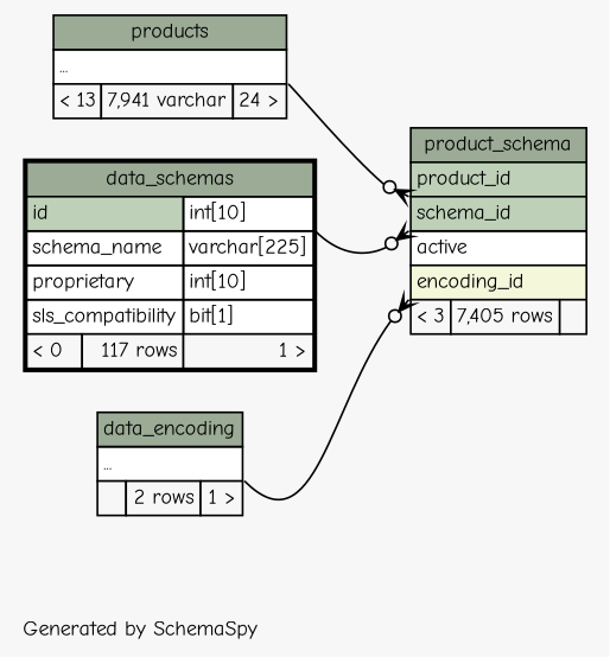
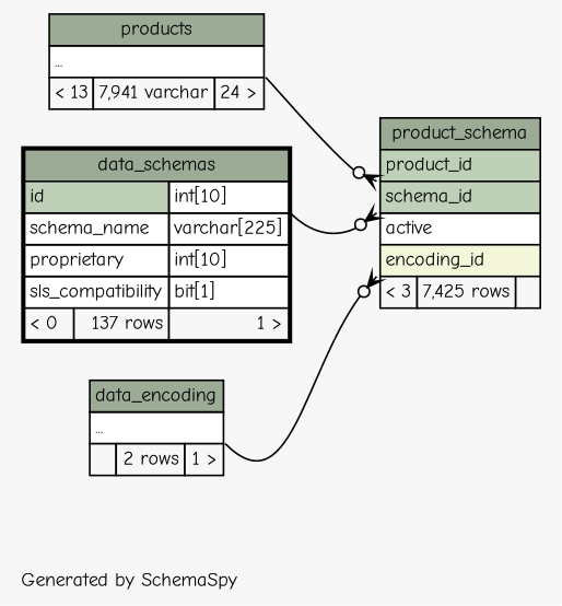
  digraph {
    bgcolor="#f7f7f7"
    fontname="Comic Neue"
    fontsize=11
    label="\nGenerated by SchemaSpy"
    labeljust=l
    nodesep=0.18
    rankdir=RL
    ranksep=0.46
    node [fontname="Comic Neue" fontsize=11 shape=plaintext]
    edge [arrowhead=none arrowsize=0.8 arrowtail=crowodot dir=back fontname="Comic Neue" headport="elipses:se"]
-   n1 [label=<     <TABLE BORDER="0" CELLBORDER="1" CELLSPACING="0" BGCOLOR="#ffffff">       <TR><TD COLSPAN="3" BGCOLOR="#9bab96" ALIGN="CENTER">product_schema</TD></TR>       <TR><TD PORT="product_id" COLSPAN="3" BGCOLOR="#bed1b8" ALIGN="LEFT">product_id</TD></TR>       <TR><TD PORT="schema_id" COLSPAN="3" BGCOLOR="#bed1b8" ALIGN="LEFT">schema_id</TD></TR>       <TR><TD PORT="active" COLSPAN="3" ALIGN="LEFT">active</TD></TR>       <TR><TD PORT="encoding_id" COLSPAN="3" BGCOLOR="#f4f7da" ALIGN="LEFT">encoding_id</TD></TR>       <TR><TD ALIGN="LEFT" BGCOLOR="#f7f7f7">&lt; 3</TD><TD ALIGN="RIGHT" BGCOLOR="#f7f7f7">7,405 rows</TD><TD ALIGN="RIGHT" BGCOLOR="#f7f7f7">  </TD></TR>     </TABLE>>]
+   n1 [label=<     <TABLE BORDER="0" CELLBORDER="1" CELLSPACING="0" BGCOLOR="#ffffff">       <TR><TD COLSPAN="3" BGCOLOR="#9bab96" ALIGN="CENTER">product_schema</TD></TR>       <TR><TD PORT="product_id" COLSPAN="3" BGCOLOR="#bed1b8" ALIGN="LEFT">product_id</TD></TR>       <TR><TD PORT="schema_id" COLSPAN="3" BGCOLOR="#bed1b8" ALIGN="LEFT">schema_id</TD></TR>       <TR><TD PORT="active" COLSPAN="3" ALIGN="LEFT">active</TD></TR>       <TR><TD PORT="encoding_id" COLSPAN="3" BGCOLOR="#f4f7da" ALIGN="LEFT">encoding_id</TD></TR>       <TR><TD ALIGN="LEFT" BGCOLOR="#f7f7f7">&lt; 3</TD><TD ALIGN="RIGHT" BGCOLOR="#f7f7f7">7,425 rows</TD><TD ALIGN="RIGHT" BGCOLOR="#f7f7f7">  </TD></TR>     </TABLE>>]
    n2 [label=<     <TABLE BORDER="0" CELLBORDER="1" CELLSPACING="0" BGCOLOR="#ffffff">       <TR><TD COLSPAN="3" BGCOLOR="#9bab96" ALIGN="CENTER">data_encoding</TD></TR>       <TR><TD PORT="elipses" COLSPAN="3" ALIGN="LEFT">...</TD></TR>       <TR><TD ALIGN="LEFT" BGCOLOR="#f7f7f7">  </TD><TD ALIGN="RIGHT" BGCOLOR="#f7f7f7">2 rows</TD><TD ALIGN="RIGHT" BGCOLOR="#f7f7f7">1 &gt;</TD></TR>     </TABLE>>]
    n3 [label=<     <TABLE BORDER="0" CELLBORDER="1" CELLSPACING="0" BGCOLOR="#ffffff">       <TR><TD COLSPAN="3" BGCOLOR="#9bab96" ALIGN="CENTER">products</TD></TR>       <TR><TD PORT="elipses" COLSPAN="3" ALIGN="LEFT">...</TD></TR>       <TR><TD ALIGN="LEFT" BGCOLOR="#f7f7f7">&lt; 13</TD><TD ALIGN="RIGHT" BGCOLOR="#f7f7f7">7,941 varchar</TD><TD ALIGN="RIGHT" BGCOLOR="#f7f7f7">24 &gt;</TD></TR>     </TABLE>>]
-   n4 [label=<     <TABLE BORDER="2" CELLBORDER="1" CELLSPACING="0" BGCOLOR="#ffffff">       <TR><TD COLSPAN="3" BGCOLOR="#9bab96" ALIGN="CENTER">data_schemas</TD></TR>       <TR><TD PORT="id" COLSPAN="2" BGCOLOR="#bed1b8" ALIGN="LEFT">id</TD><TD PORT="id.type" ALIGN="LEFT">int[10]</TD></TR>       <TR><TD PORT="schema_name" COLSPAN="2" ALIGN="LEFT">schema_name</TD><TD PORT="schema_name.type" ALIGN="LEFT">varchar[225]</TD></TR>       <TR><TD PORT="proprietary" COLSPAN="2" ALIGN="LEFT">proprietary</TD><TD PORT="proprietary.type" ALIGN="LEFT">int[10]</TD></TR>       <TR><TD PORT="sls_compatibility" COLSPAN="2" ALIGN="LEFT">sls_compatibility</TD><TD PORT="sls_compatibility.type" ALIGN="LEFT">bit[1]</TD></TR>       <TR><TD ALIGN="LEFT" BGCOLOR="#f7f7f7">&lt; 0</TD><TD ALIGN="RIGHT" BGCOLOR="#f7f7f7">117 rows</TD><TD ALIGN="RIGHT" BGCOLOR="#f7f7f7">1 &gt;</TD></TR>     </TABLE>>]
+   n4 [label=<     <TABLE BORDER="2" CELLBORDER="1" CELLSPACING="0" BGCOLOR="#ffffff">       <TR><TD COLSPAN="3" BGCOLOR="#9bab96" ALIGN="CENTER">data_schemas</TD></TR>       <TR><TD PORT="id" COLSPAN="2" BGCOLOR="#bed1b8" ALIGN="LEFT">id</TD><TD PORT="id.type" ALIGN="LEFT">int[10]</TD></TR>       <TR><TD PORT="schema_name" COLSPAN="2" ALIGN="LEFT">schema_name</TD><TD PORT="schema_name.type" ALIGN="LEFT">varchar[225]</TD></TR>       <TR><TD PORT="proprietary" COLSPAN="2" ALIGN="LEFT">proprietary</TD><TD PORT="proprietary.type" ALIGN="LEFT">int[10]</TD></TR>       <TR><TD PORT="sls_compatibility" COLSPAN="2" ALIGN="LEFT">sls_compatibility</TD><TD PORT="sls_compatibility.type" ALIGN="LEFT">bit[1]</TD></TR>       <TR><TD ALIGN="LEFT" BGCOLOR="#f7f7f7">&lt; 0</TD><TD ALIGN="RIGHT" BGCOLOR="#f7f7f7">137 rows</TD><TD ALIGN="RIGHT" BGCOLOR="#f7f7f7">1 &gt;</TD></TR>     </TABLE>>]
    n1 -> n2 [tailport="encoding_id:sw"]
    n1 -> n3 [tailport="product_id:sw"]
    n1 -> n4 [headport="id.type:se" tailport="schema_id:sw"]
  }
